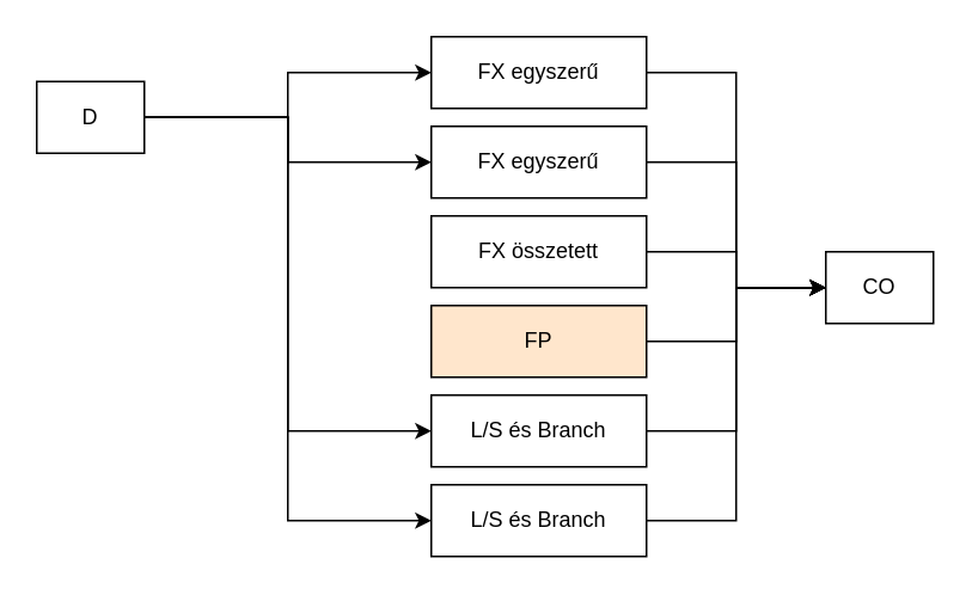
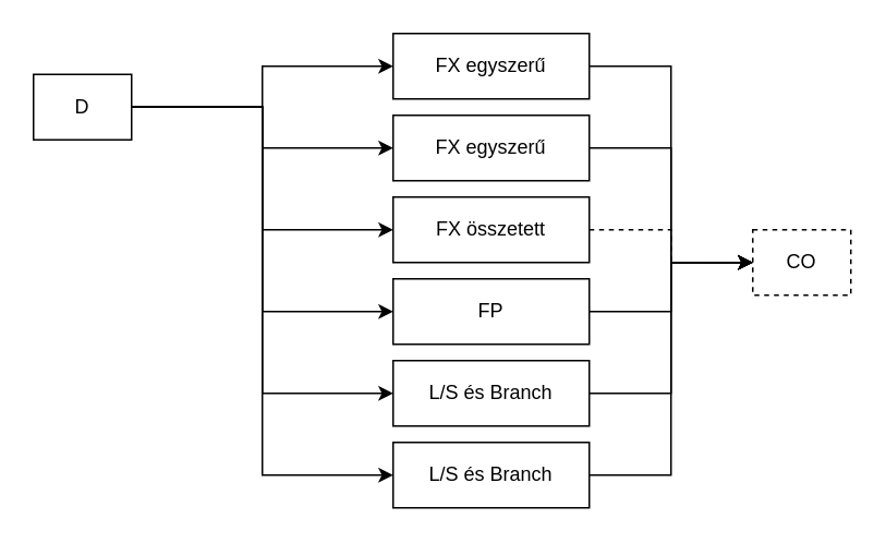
  <mxCell id="0" />
  <mxCell id="1" parent="0" />
  <mxCell id="2" style="edgeStyle=orthogonalEdgeStyle;rounded=0;orthogonalLoop=1;jettySize=auto;html=1;entryX=0;entryY=0.5;entryDx=0;entryDy=0;" edge="1" parent="1" source="3" target="21"><mxGeometry relative="1" as="geometry" /></mxCell>
  <mxCell id="3" value="FX egyszerű" style="rounded=0;whiteSpace=wrap;html=1;" vertex="1" parent="1"><mxGeometry x="240" y="20" width="120" height="40" as="geometry" /></mxCell>
  <mxCell id="4" style="edgeStyle=orthogonalEdgeStyle;rounded=0;orthogonalLoop=1;jettySize=auto;html=1;entryX=0;entryY=0.5;entryDx=0;entryDy=0;" edge="1" parent="1" source="5" target="21"><mxGeometry relative="1" as="geometry" /></mxCell>
  <mxCell id="5" value="FX egyszerű" style="rounded=0;whiteSpace=wrap;html=1;" vertex="1" parent="1"><mxGeometry x="240" y="70" width="120" height="40" as="geometry" /></mxCell>
- <mxCell id="6" style="edgeStyle=orthogonalEdgeStyle;rounded=0;orthogonalLoop=1;jettySize=auto;html=1;entryX=0;entryY=0.5;entryDx=0;entryDy=0;" edge="1" parent="1" source="7" target="21"><mxGeometry relative="1" as="geometry" /></mxCell>
+ <mxCell id="6" style="edgeStyle=orthogonalEdgeStyle;rounded=0;orthogonalLoop=1;jettySize=auto;html=1;entryX=0;entryY=0.5;entryDx=0;entryDy=0;dashed=1;" edge="1" parent="1" source="7" target="21"><mxGeometry relative="1" as="geometry" /></mxCell>
  <mxCell id="7" value="FX összetett" style="rounded=0;whiteSpace=wrap;html=1;" vertex="1" parent="1"><mxGeometry x="240" y="120" width="120" height="40" as="geometry" /></mxCell>
- <mxCell id="8" style="edgeStyle=orthogonalEdgeStyle;rounded=0;orthogonalLoop=1;jettySize=auto;html=1;entryX=0;entryY=0.5;entryDx=0;entryDy=0;" edge="1" parent="1" source="9" target="21"><mxGeometry relative="1" as="geometry" /></mxCell>
- <mxCell id="9" value="FP" style="rounded=0;whiteSpace=wrap;html=1;fillColor=#ffe6cc;" vertex="1" parent="1"><mxGeometry x="240" y="170" width="120" height="40" as="geometry" /></mxCell>
+ <mxCell id="8" style="edgeStyle=orthogonalEdgeStyle;rounded=0;orthogonalLoop=1;jettySize=auto;html=1;entryX=0;entryY=0.5;entryDx=0;entryDy=0;endArrow=none;" edge="1" parent="1" source="9" target="21"><mxGeometry relative="1" as="geometry" /></mxCell>
+ <mxCell id="9" value="FP" style="rounded=0;whiteSpace=wrap;html=1;" vertex="1" parent="1"><mxGeometry x="240" y="170" width="120" height="40" as="geometry" /></mxCell>
  <mxCell id="10" style="edgeStyle=orthogonalEdgeStyle;rounded=0;orthogonalLoop=1;jettySize=auto;html=1;entryX=0;entryY=0.5;entryDx=0;entryDy=0;" edge="1" parent="1" source="11" target="21"><mxGeometry relative="1" as="geometry" /></mxCell>
  <mxCell id="11" value="L/S és Branch" style="rounded=0;whiteSpace=wrap;html=1;" vertex="1" parent="1"><mxGeometry x="240" y="220" width="120" height="40" as="geometry" /></mxCell>
  <mxCell id="12" style="edgeStyle=orthogonalEdgeStyle;rounded=0;orthogonalLoop=1;jettySize=auto;html=1;entryX=0;entryY=0.5;entryDx=0;entryDy=0;" edge="1" parent="1" source="13" target="21"><mxGeometry relative="1" as="geometry" /></mxCell>
  <mxCell id="13" value="L/S és Branch" style="rounded=0;whiteSpace=wrap;html=1;" vertex="1" parent="1"><mxGeometry x="240" y="270" width="120" height="40" as="geometry" /></mxCell>
  <mxCell id="14" style="edgeStyle=orthogonalEdgeStyle;rounded=0;orthogonalLoop=1;jettySize=auto;html=1;entryX=0;entryY=0.5;entryDx=0;entryDy=0;" edge="1" parent="1" source="20" target="3"><mxGeometry relative="1" as="geometry" /></mxCell>
  <mxCell id="15" style="edgeStyle=orthogonalEdgeStyle;rounded=0;orthogonalLoop=1;jettySize=auto;html=1;exitX=1;exitY=0.5;exitDx=0;exitDy=0;entryX=0;entryY=0.5;entryDx=0;entryDy=0;" edge="1" parent="1" source="20" target="5"><mxGeometry relative="1" as="geometry" /></mxCell>
+ <mxCell id="16" style="edgeStyle=orthogonalEdgeStyle;rounded=0;orthogonalLoop=1;jettySize=auto;html=1;exitX=1;exitY=0.5;exitDx=0;exitDy=0;entryX=0;entryY=0.5;entryDx=0;entryDy=0;" edge="1" parent="1" source="20" target="7"><mxGeometry relative="1" as="geometry" /></mxCell>
+ <mxCell id="17" style="edgeStyle=orthogonalEdgeStyle;rounded=0;orthogonalLoop=1;jettySize=auto;html=1;exitX=1;exitY=0.5;exitDx=0;exitDy=0;entryX=0;entryY=0.5;entryDx=0;entryDy=0;" edge="1" parent="1" source="20" target="9"><mxGeometry relative="1" as="geometry" /></mxCell>
  <mxCell id="18" style="edgeStyle=orthogonalEdgeStyle;rounded=0;orthogonalLoop=1;jettySize=auto;html=1;exitX=1;exitY=0.5;exitDx=0;exitDy=0;entryX=0;entryY=0.5;entryDx=0;entryDy=0;" edge="1" parent="1" source="20" target="11"><mxGeometry relative="1" as="geometry" /></mxCell>
  <mxCell id="19" style="edgeStyle=orthogonalEdgeStyle;rounded=0;orthogonalLoop=1;jettySize=auto;html=1;exitX=1;exitY=0.5;exitDx=0;exitDy=0;entryX=0;entryY=0.5;entryDx=0;entryDy=0;" edge="1" parent="1" source="20" target="13"><mxGeometry relative="1" as="geometry" /></mxCell>
  <mxCell id="20" value="D" style="rounded=0;whiteSpace=wrap;html=1;" vertex="1" parent="1"><mxGeometry x="20" y="45" width="60" height="40" as="geometry" /></mxCell>
- <mxCell id="21" value="CO" style="rounded=0;whiteSpace=wrap;html=1;" vertex="1" parent="1"><mxGeometry x="460" y="140" width="60" height="40" as="geometry" /></mxCell>
+ <mxCell id="21" value="CO" style="rounded=0;whiteSpace=wrap;html=1;dashed=1;" vertex="1" parent="1"><mxGeometry x="460" y="140" width="60" height="40" as="geometry" /></mxCell>
